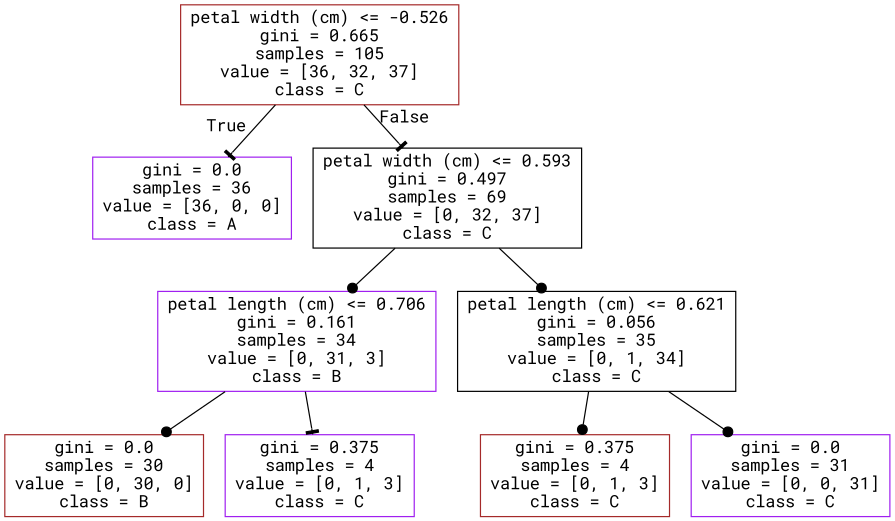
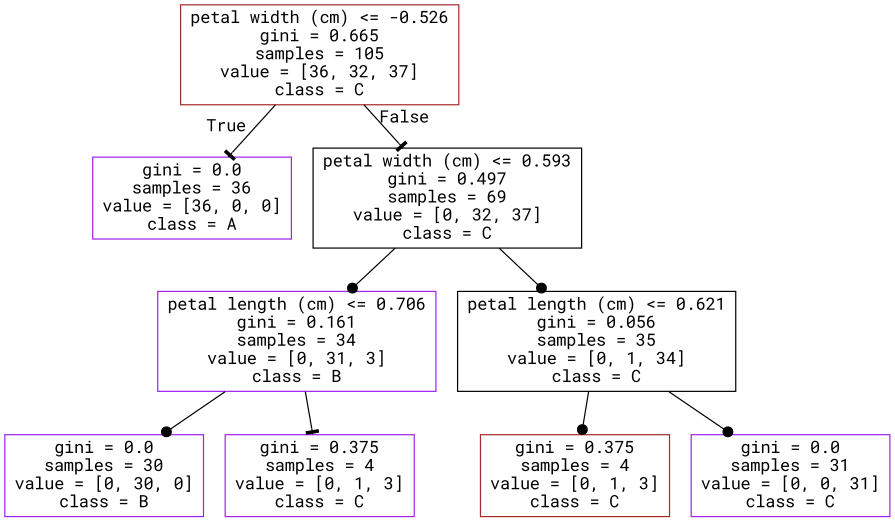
  digraph {
    fontname="Roboto Mono"
    node [shape=box color=purple fontname="Roboto Mono"]
    edge [arrowhead=dot fontname="Roboto Mono"]
    n1 [label="petal width (cm) <= -0.526\ngini = 0.665\nsamples = 105\nvalue = [36, 32, 37]\nclass = C" color=brown]
    n2 [label="gini = 0.0\nsamples = 36\nvalue = [36, 0, 0]\nclass = A"]
    n3 [label="petal width (cm) <= 0.593\ngini = 0.497\nsamples = 69\nvalue = [0, 32, 37]\nclass = C" color=black]
    n4 [label="petal length (cm) <= 0.706\ngini = 0.161\nsamples = 34\nvalue = [0, 31, 3]\nclass = B"]
    n5 [label="petal length (cm) <= 0.621\ngini = 0.056\nsamples = 35\nvalue = [0, 1, 34]\nclass = C" color=black]
-   n6 [label="gini = 0.0\nsamples = 30\nvalue = [0, 30, 0]\nclass = B" color=brown]
+   n6 [label="gini = 0.0\nsamples = 30\nvalue = [0, 30, 0]\nclass = B"]
    n7 [label="gini = 0.375\nsamples = 4\nvalue = [0, 1, 3]\nclass = C"]
    n8 [label="gini = 0.375\nsamples = 4\nvalue = [0, 1, 3]\nclass = C" color=brown]
    n9 [label="gini = 0.0\nsamples = 31\nvalue = [0, 0, 31]\nclass = C"]
    n1 -> n2 [headlabel=True labelangle=45 labeldistance=2.5 arrowhead=tee]
    n1 -> n3 [headlabel=False labelangle=-45 labeldistance=2.5 arrowhead=tee]
    n3 -> n4
    n3 -> n5
    n4 -> n6
    n4 -> n7 [arrowhead=tee]
    n5 -> n8
    n5 -> n9
  }
